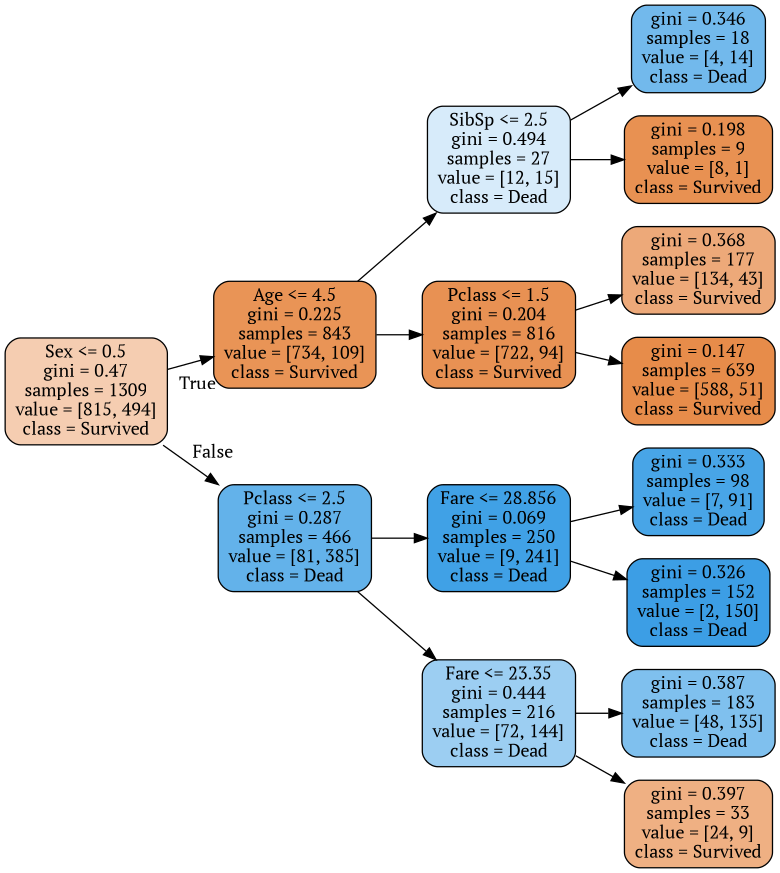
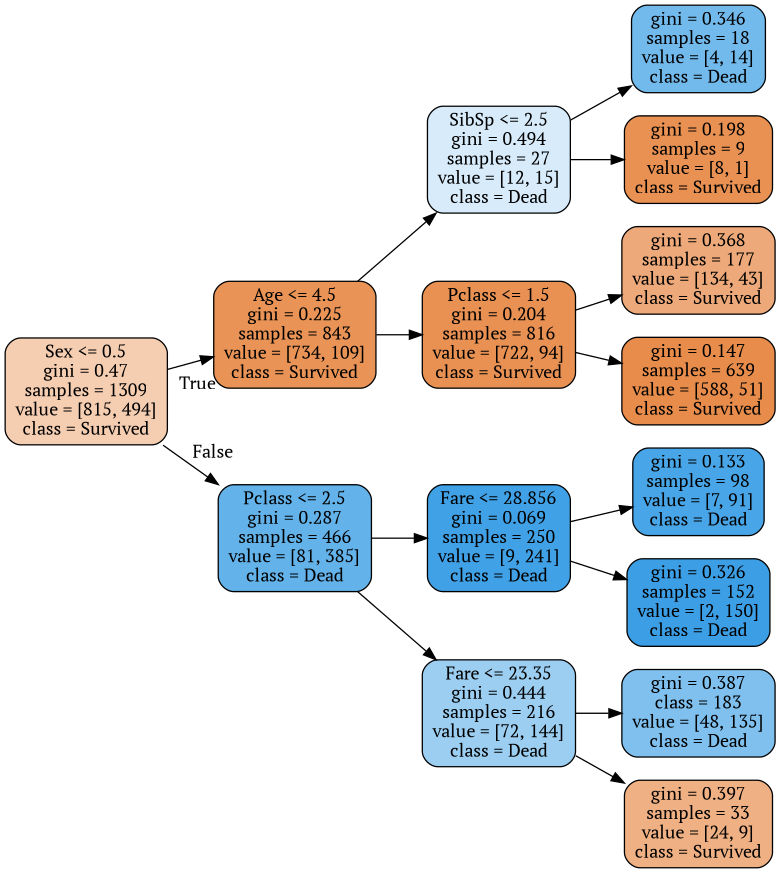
  digraph {
    fontname="PT Serif"
    rankdir=LR
    node [color=black fontname="PT Serif" shape=box style="filled, rounded"]
    edge [fontname="PT Serif"]
    n1 [fillcolor="#f5cdb1" label="Sex <= 0.5\ngini = 0.47\nsamples = 1309\nvalue = [815, 494]\nclass = Survived"]
    n2 [fillcolor="#e99456" label="Age <= 4.5\ngini = 0.225\nsamples = 843\nvalue = [734, 109]\nclass = Survived"]
    n3 [fillcolor="#63b2ea" label="Pclass <= 2.5\ngini = 0.287\nsamples = 466\nvalue = [81, 385]\nclass = Dead"]
    n4 [fillcolor="#d7ebfa" label="SibSp <= 2.5\ngini = 0.494\nsamples = 27\nvalue = [12, 15]\nclass = Dead"]
    n5 [fillcolor="#e89153" label="Pclass <= 1.5\ngini = 0.204\nsamples = 816\nvalue = [722, 94]\nclass = Survived"]
    n6 [fillcolor="#40a1e6" label="Fare <= 28.856\ngini = 0.069\nsamples = 250\nvalue = [9, 241]\nclass = Dead"]
    n7 [fillcolor="#9ccef2" label="Fare <= 23.35\ngini = 0.444\nsamples = 216\nvalue = [72, 144]\nclass = Dead"]
    n8 [fillcolor="#72b9ec" label="gini = 0.346\nsamples = 18\nvalue = [4, 14]\nclass = Dead"]
    n9 [fillcolor="#e89152" label="gini = 0.198\nsamples = 9\nvalue = [8, 1]\nclass = Survived"]
    n10 [fillcolor="#eda979" label="gini = 0.368\nsamples = 177\nvalue = [134, 43]\nclass = Survived"]
    n11 [fillcolor="#e78c4a" label="gini = 0.147\nsamples = 639\nvalue = [588, 51]\nclass = Survived"]
-   n12 [fillcolor="#48a5e7" label="gini = 0.333\nsamples = 98\nvalue = [7, 91]\nclass = Dead"]
+   n12 [fillcolor="#48a5e7" label="gini = 0.133\nsamples = 98\nvalue = [7, 91]\nclass = Dead"]
    n13 [fillcolor="#3c9ee5" label="gini = 0.326\nsamples = 152\nvalue = [2, 150]\nclass = Dead"]
-   n14 [fillcolor="#7fc0ee" label="gini = 0.387\nsamples = 183\nvalue = [48, 135]\nclass = Dead"]
+   n14 [fillcolor="#7fc0ee" label="gini = 0.387\nclass = 183\nvalue = [48, 135]\nclass = Dead"]
    n15 [fillcolor="#efb083" label="gini = 0.397\nsamples = 33\nvalue = [24, 9]\nclass = Survived"]
    n1 -> n2 [headlabel=True labelangle=45 labeldistance=2.5]
    n1 -> n3 [headlabel=False labelangle=-45 labeldistance=2.5]
    n2 -> n4
    n2 -> n5
    n3 -> n6
    n3 -> n7
    n4 -> n8
    n4 -> n9
    n5 -> n10
    n5 -> n11
    n6 -> n12
    n6 -> n13
    n7 -> n14
    n7 -> n15
  }
